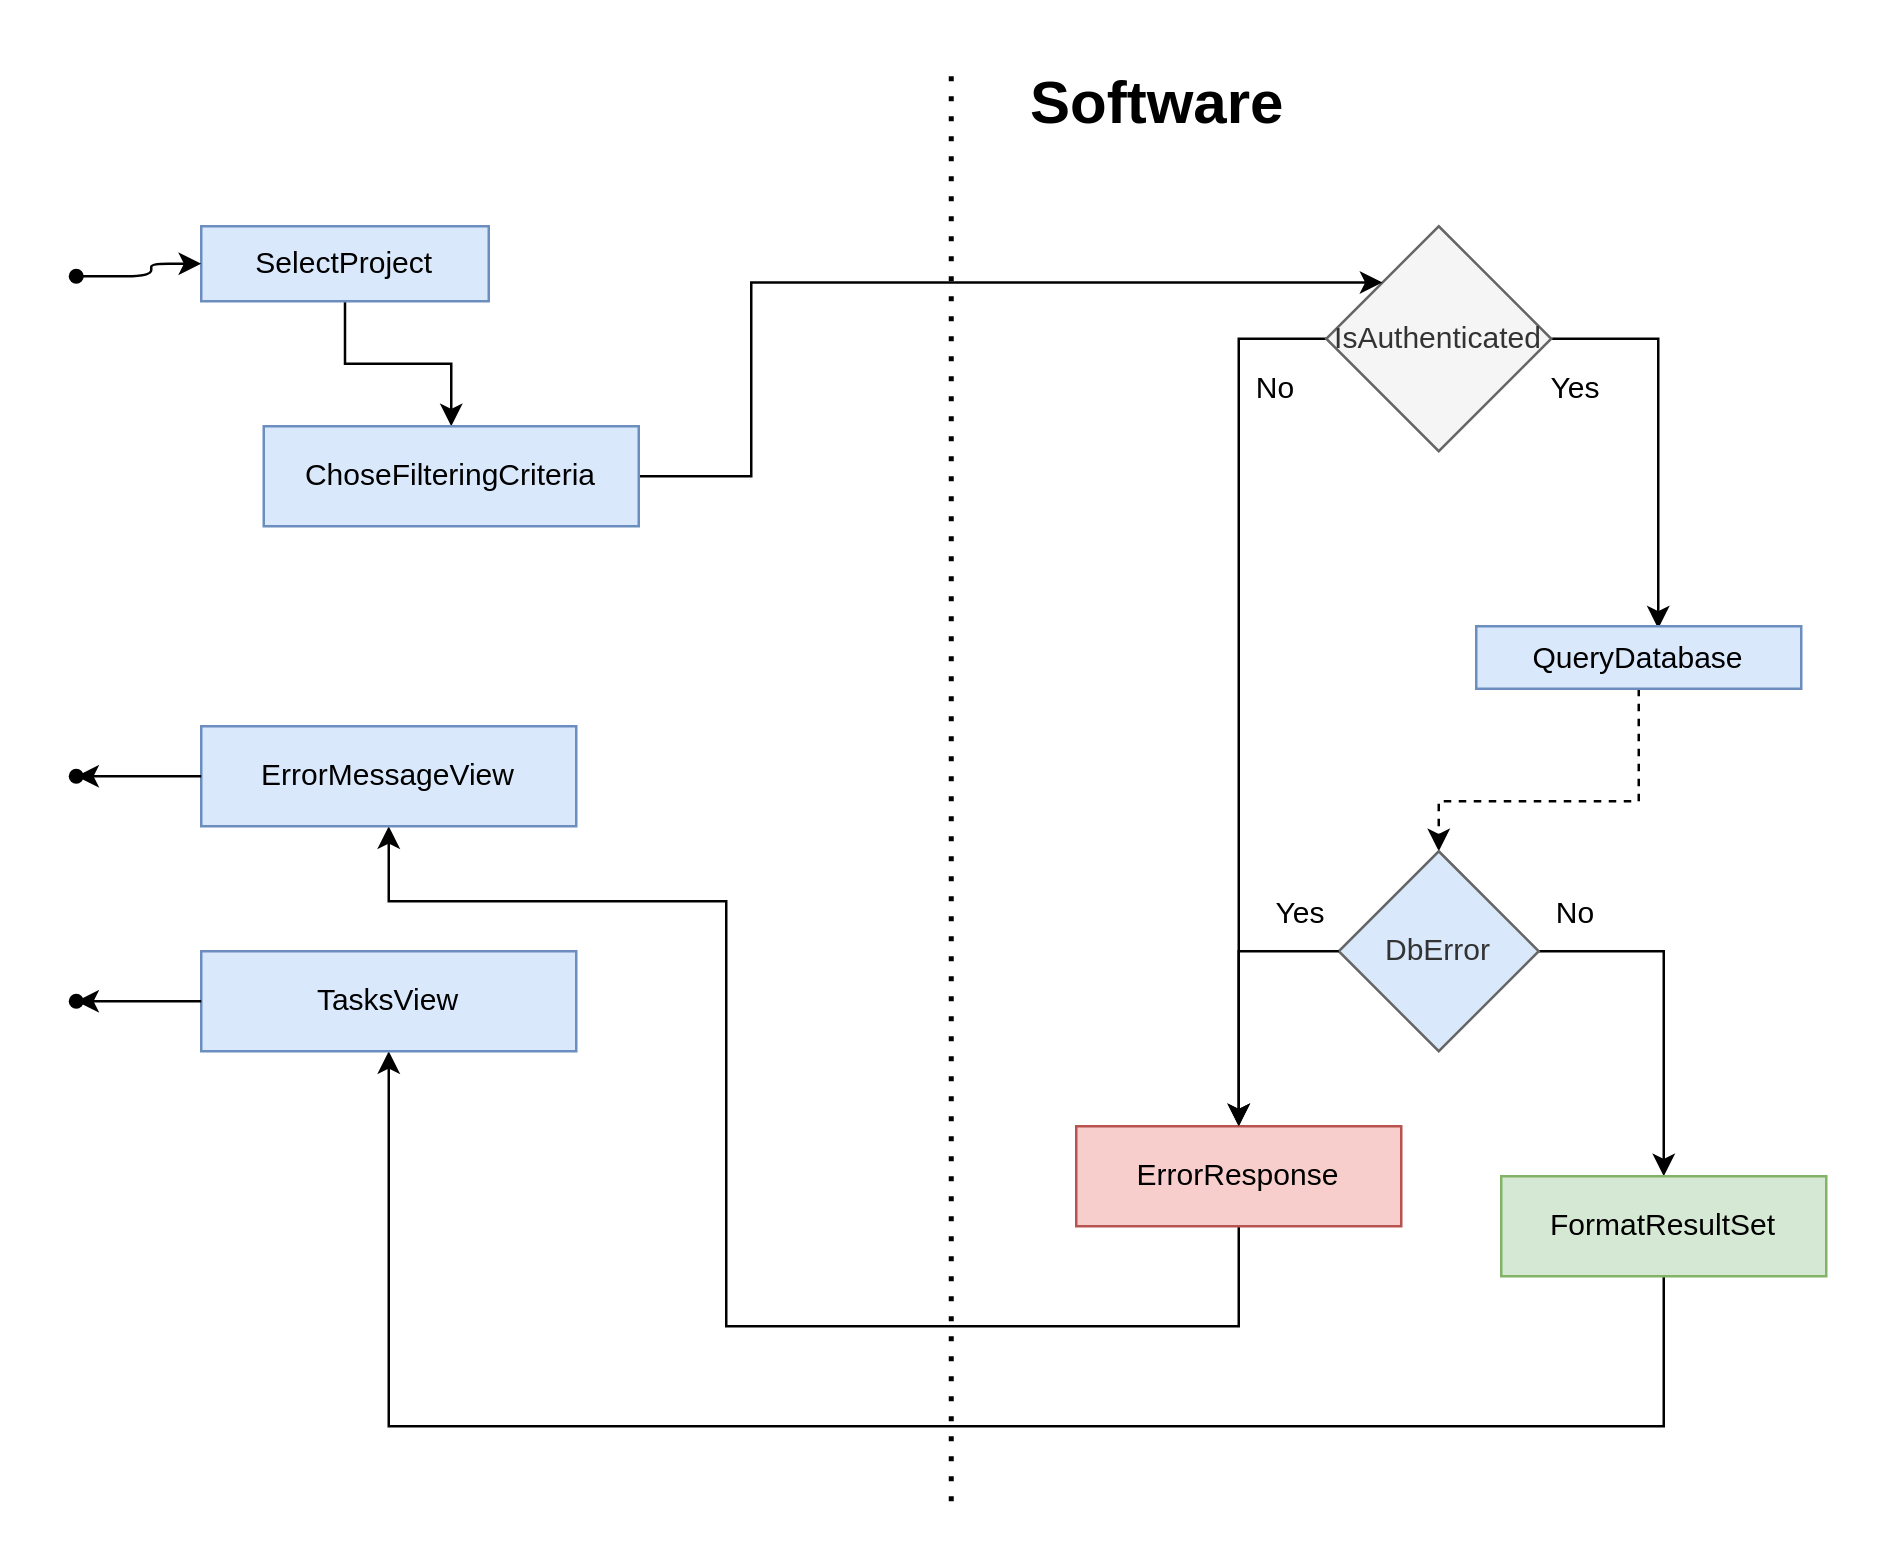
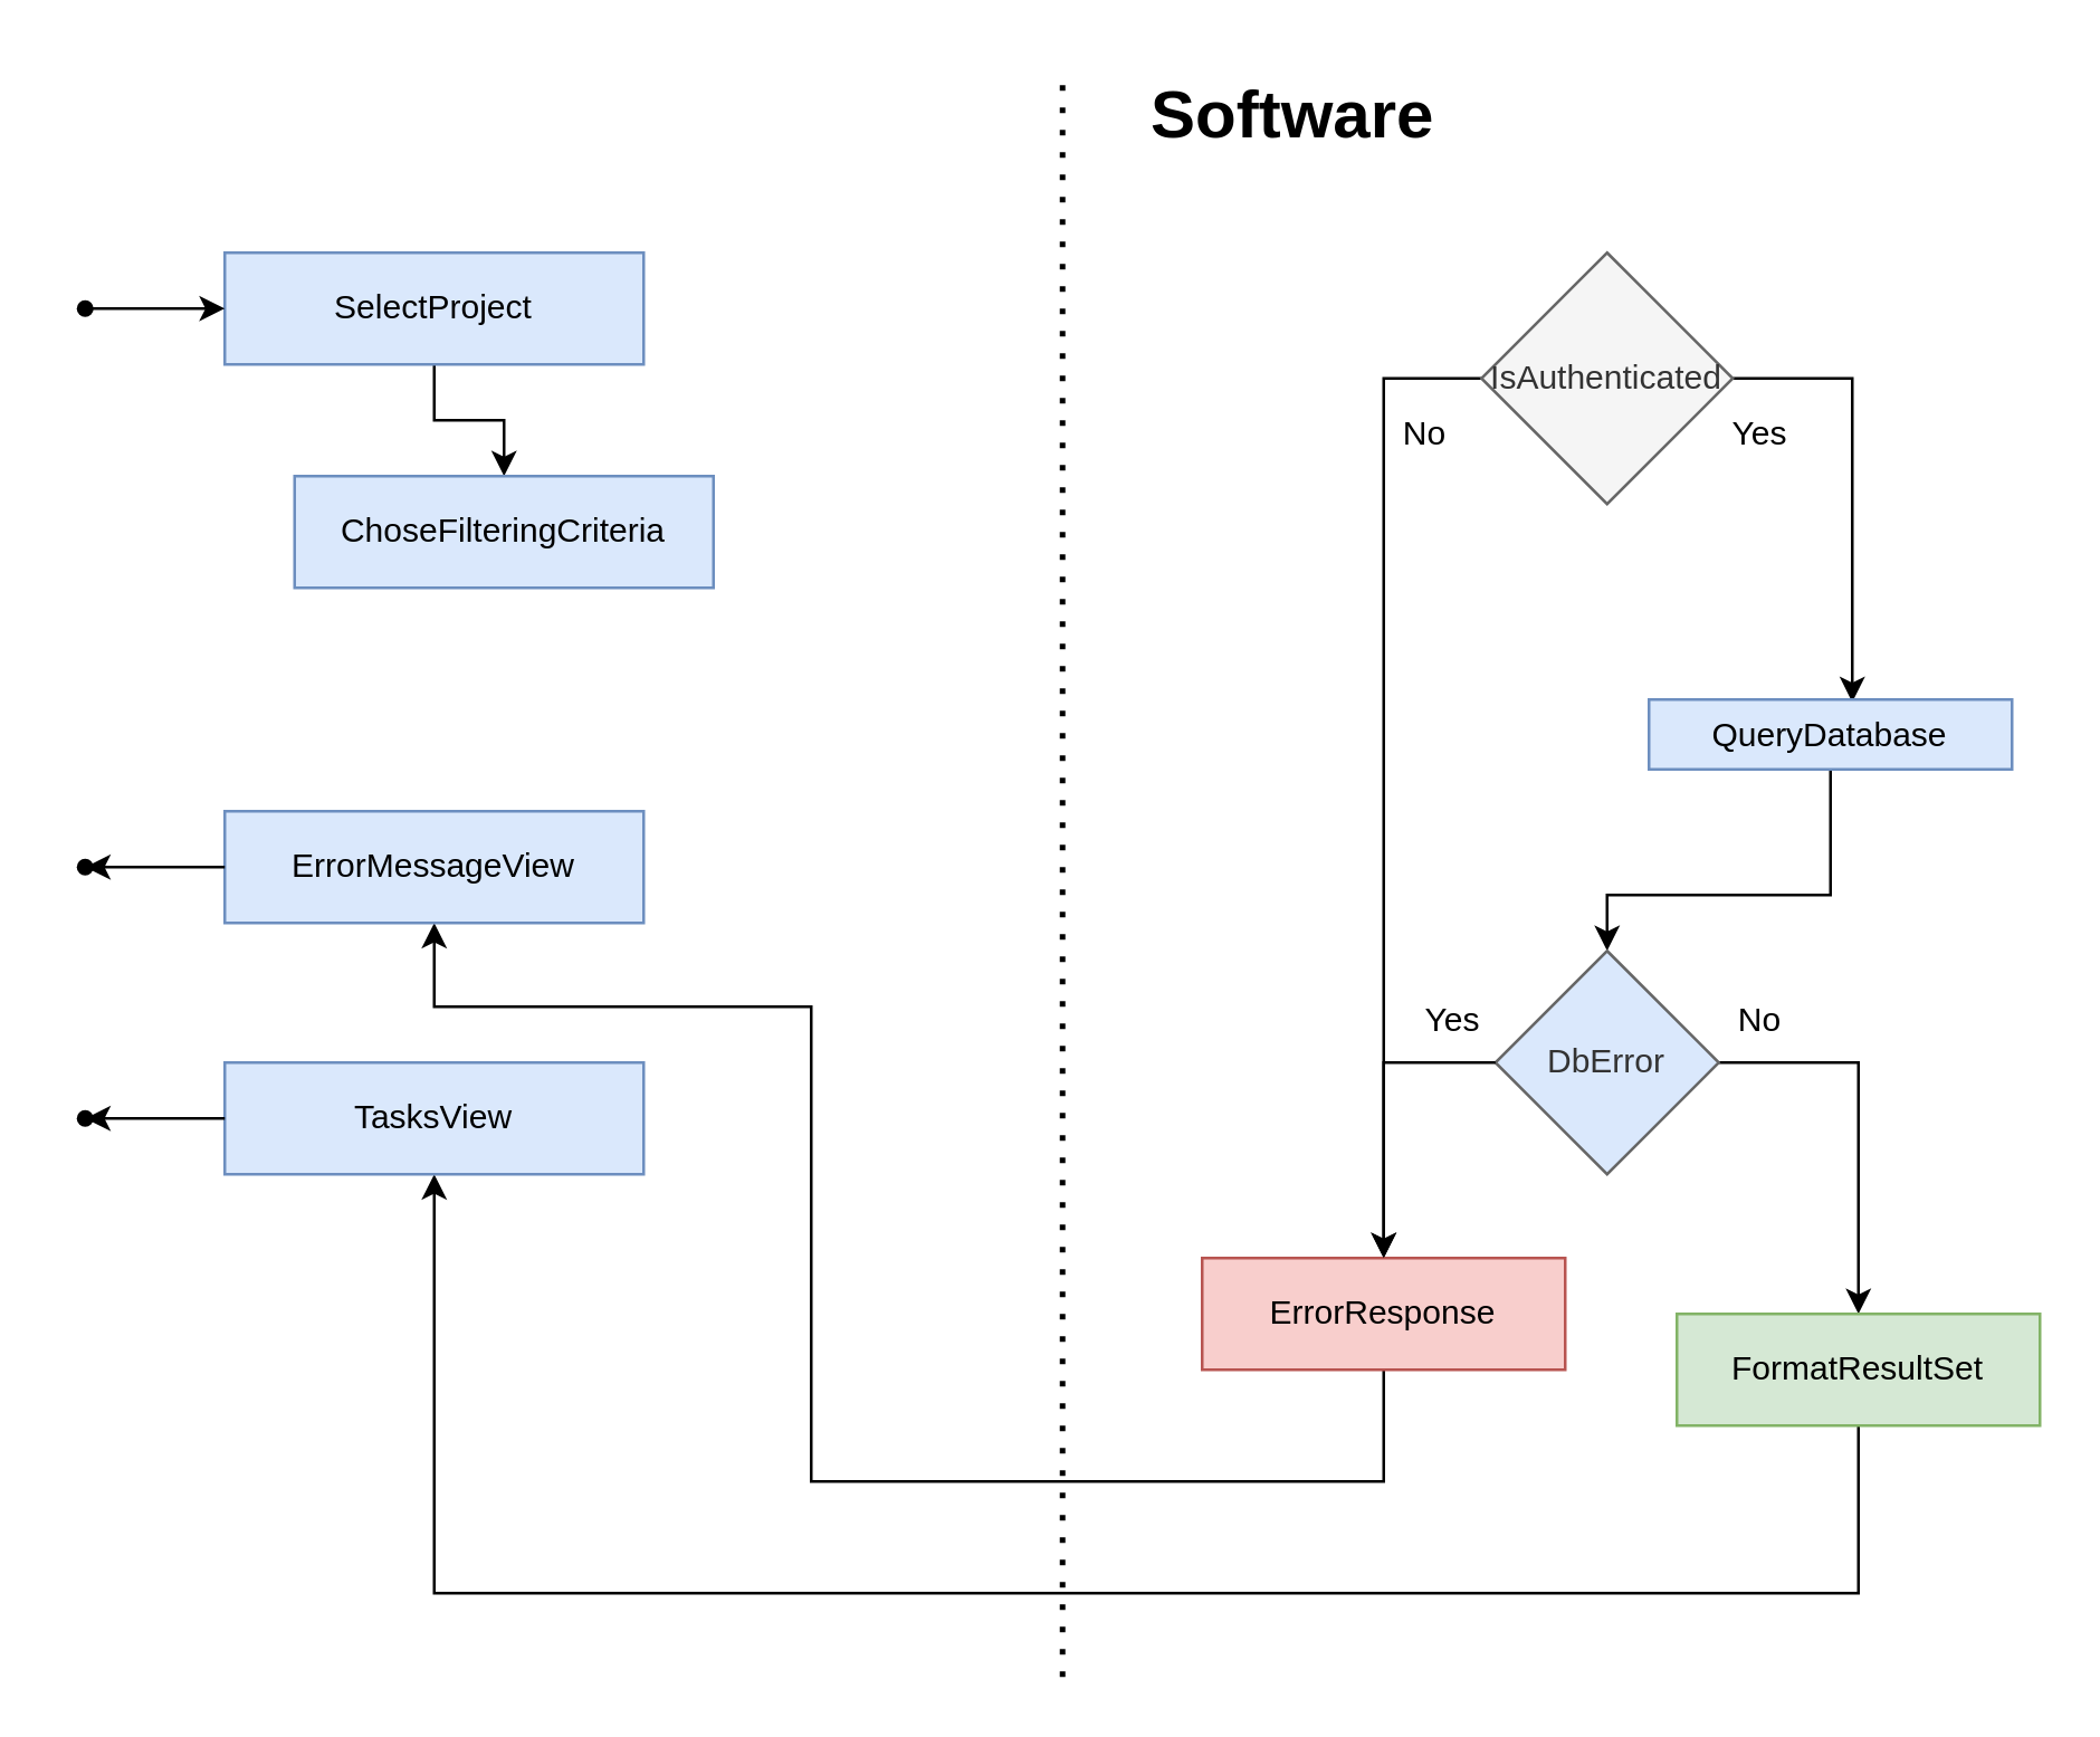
  <mxCell id="0" />
  <mxCell id="1" parent="0" />
  <mxCell id="2" style="edgeStyle=orthogonalEdgeStyle;rounded=0;orthogonalLoop=1;jettySize=auto;html=1;exitX=0.5;exitY=1;exitDx=0;exitDy=0;entryX=0.5;entryY=0;entryDx=0;entryDy=0;" edge="1" parent="1" source="3" target="8"><mxGeometry relative="1" as="geometry" /></mxCell>
- <mxCell id="3" value="SelectProject" style="rounded=0;whiteSpace=wrap;html=1;fillColor=#dae8fc;strokeColor=#6c8ebf;" vertex="1" parent="1"><mxGeometry x="80" y="90" width="115" height="30" as="geometry" /></mxCell>
+ <mxCell id="3" value="SelectProject" style="rounded=0;whiteSpace=wrap;html=1;fillColor=#dae8fc;strokeColor=#6c8ebf;" vertex="1" parent="1"><mxGeometry x="80" y="90" width="150" height="40" as="geometry" /></mxCell>
  <mxCell id="4" style="edgeStyle=orthogonalEdgeStyle;rounded=0;orthogonalLoop=1;jettySize=auto;html=1;" edge="1" parent="1" source="6" target="10"><mxGeometry relative="1" as="geometry"><Array as="points"><mxPoint x="495" y="135" /></Array></mxGeometry></mxCell>
  <mxCell id="5" style="edgeStyle=orthogonalEdgeStyle;rounded=0;orthogonalLoop=1;jettySize=auto;html=1;entryX=0.56;entryY=0.038;entryDx=0;entryDy=0;entryPerimeter=0;" edge="1" parent="1" source="6" target="13"><mxGeometry relative="1" as="geometry"><mxPoint x="660" y="240" as="targetPoint" /><Array as="points"><mxPoint x="663" y="135" /></Array></mxGeometry></mxCell>
  <mxCell id="6" value="IsAuthenticated" style="rhombus;whiteSpace=wrap;html=1;fillColor=#f5f5f5;fontColor=#333333;strokeColor=#666666;rounded=0;" vertex="1" parent="1"><mxGeometry x="530" y="90" width="90" height="90" as="geometry" /></mxCell>
- <mxCell id="7" style="edgeStyle=orthogonalEdgeStyle;rounded=0;orthogonalLoop=1;jettySize=auto;html=1;exitX=1;exitY=0.5;exitDx=0;exitDy=0;entryX=0;entryY=0;entryDx=0;entryDy=0;" edge="1" parent="1" source="8" target="6"><mxGeometry relative="1" as="geometry"><Array as="points"><mxPoint x="300" y="190" /><mxPoint x="300" y="113" /></Array></mxGeometry></mxCell>
  <mxCell id="8" value="ChoseFilteringCriteria" style="rounded=0;whiteSpace=wrap;html=1;fillColor=#dae8fc;strokeColor=#6c8ebf;" vertex="1" parent="1"><mxGeometry x="105" y="170" width="150" height="40" as="geometry" /></mxCell>
  <mxCell id="9" style="edgeStyle=orthogonalEdgeStyle;rounded=0;orthogonalLoop=1;jettySize=auto;html=1;exitX=0.5;exitY=1;exitDx=0;exitDy=0;entryX=0.5;entryY=1;entryDx=0;entryDy=0;" edge="1" parent="1" source="10" target="22"><mxGeometry relative="1" as="geometry"><Array as="points"><mxPoint x="495" y="530" /><mxPoint x="290" y="530" /><mxPoint x="290" y="360" /><mxPoint x="155" y="360" /></Array></mxGeometry></mxCell>
  <mxCell id="10" value="ErrorResponse" style="rounded=0;whiteSpace=wrap;html=1;fillColor=#f8cecc;strokeColor=#b85450;" vertex="1" parent="1"><mxGeometry x="430" y="450" width="130" height="40" as="geometry" /></mxCell>
  <mxCell id="11" value="No" style="text;html=1;align=center;verticalAlign=middle;whiteSpace=wrap;rounded=0;" vertex="1" parent="1"><mxGeometry x="480" y="140" width="60" height="30" as="geometry" /></mxCell>
- <mxCell id="12" style="edgeStyle=orthogonalEdgeStyle;rounded=0;orthogonalLoop=1;jettySize=auto;html=1;exitX=0.5;exitY=1;exitDx=0;exitDy=0;entryX=0.5;entryY=0;entryDx=0;entryDy=0;dashed=1;" edge="1" parent="1" source="13" target="15"><mxGeometry relative="1" as="geometry"><Array as="points"><mxPoint x="655" y="320" /><mxPoint x="575" y="320" /></Array></mxGeometry></mxCell>
+ <mxCell id="12" style="edgeStyle=orthogonalEdgeStyle;rounded=0;orthogonalLoop=1;jettySize=auto;html=1;exitX=0.5;exitY=1;exitDx=0;exitDy=0;entryX=0.5;entryY=0;entryDx=0;entryDy=0;" edge="1" parent="1" source="13" target="15"><mxGeometry relative="1" as="geometry"><Array as="points"><mxPoint x="655" y="320" /><mxPoint x="575" y="320" /></Array></mxGeometry></mxCell>
  <mxCell id="13" value="QueryDatabase" style="rounded=0;whiteSpace=wrap;html=1;fillColor=#dae8fc;strokeColor=#6c8ebf;" vertex="1" parent="1"><mxGeometry x="590" y="250" width="130" height="25" as="geometry" /></mxCell>
  <mxCell id="14" style="edgeStyle=orthogonalEdgeStyle;rounded=0;orthogonalLoop=1;jettySize=auto;html=1;entryX=0.5;entryY=0;entryDx=0;entryDy=0;" edge="1" parent="1" source="15" target="20"><mxGeometry relative="1" as="geometry"><Array as="points"><mxPoint x="665" y="380" /></Array></mxGeometry></mxCell>
  <mxCell id="15" value="DbError" style="rhombus;whiteSpace=wrap;html=1;fillColor=#dae8fc;fontColor=#333333;strokeColor=#666666;rounded=0;" vertex="1" parent="1"><mxGeometry x="535" y="340" width="80" height="80" as="geometry" /></mxCell>
  <mxCell id="16" value="Yes" style="text;html=1;align=center;verticalAlign=middle;whiteSpace=wrap;rounded=0;" vertex="1" parent="1"><mxGeometry x="600" y="140" width="60" height="30" as="geometry" /></mxCell>
  <mxCell id="17" style="edgeStyle=orthogonalEdgeStyle;rounded=0;orthogonalLoop=1;jettySize=auto;html=1;exitX=0.75;exitY=1;exitDx=0;exitDy=0;entryX=0.5;entryY=0;entryDx=0;entryDy=0;" edge="1" parent="1" source="18" target="10"><mxGeometry relative="1" as="geometry"><Array as="points"><mxPoint x="495" y="380" /></Array></mxGeometry></mxCell>
  <mxCell id="18" value="Yes" style="text;html=1;align=center;verticalAlign=middle;whiteSpace=wrap;rounded=0;" vertex="1" parent="1"><mxGeometry x="490" y="350" width="60" height="30" as="geometry" /></mxCell>
  <mxCell id="19" style="edgeStyle=orthogonalEdgeStyle;rounded=0;orthogonalLoop=1;jettySize=auto;html=1;exitX=0.5;exitY=1;exitDx=0;exitDy=0;entryX=0.5;entryY=1;entryDx=0;entryDy=0;" edge="1" parent="1" source="20" target="23"><mxGeometry relative="1" as="geometry"><Array as="points"><mxPoint x="665" y="570" /><mxPoint x="155" y="570" /></Array></mxGeometry></mxCell>
  <mxCell id="20" value="FormatResultSet" style="rounded=0;whiteSpace=wrap;html=1;fillColor=#d5e8d4;strokeColor=#82b366;" vertex="1" parent="1"><mxGeometry x="600" y="470" width="130" height="40" as="geometry" /></mxCell>
  <mxCell id="21" value="No" style="text;html=1;align=center;verticalAlign=middle;whiteSpace=wrap;rounded=0;" vertex="1" parent="1"><mxGeometry x="600" y="350" width="60" height="30" as="geometry" /></mxCell>
  <mxCell id="22" value="ErrorMessageView" style="rounded=0;whiteSpace=wrap;html=1;fillColor=#dae8fc;strokeColor=#6c8ebf;" vertex="1" parent="1"><mxGeometry x="80" y="290" width="150" height="40" as="geometry" /></mxCell>
  <mxCell id="23" value="TasksView" style="rounded=0;whiteSpace=wrap;html=1;fillColor=#dae8fc;strokeColor=#6c8ebf;" vertex="1" parent="1"><mxGeometry x="80" y="380" width="150" height="40" as="geometry" /></mxCell>
  <mxCell id="24" value="" style="endArrow=none;dashed=1;html=1;dashPattern=1 3;strokeWidth=2;rounded=0;" edge="1" parent="1"><mxGeometry width="50" height="50" relative="1" as="geometry"><mxPoint x="380" y="30" as="sourcePoint" /><mxPoint x="380" y="600" as="targetPoint" /></mxGeometry></mxCell>
  <mxCell id="25" value="&lt;h1 style=&quot;margin-top: 0px;&quot;&gt;Software&lt;/h1&gt;" style="text;html=1;whiteSpace=wrap;overflow=hidden;rounded=0;" vertex="1" parent="1"><mxGeometry x="410" y="20" width="180" height="50" as="geometry" /></mxCell>
  <mxCell id="26" style="edgeStyle=orthogonalEdgeStyle;orthogonalLoop=1;jettySize=auto;html=1;entryX=0;entryY=0.5;entryDx=0;entryDy=0;" edge="1" parent="1" source="27" target="3"><mxGeometry relative="1" as="geometry" /></mxCell>
  <mxCell id="27" value="" style="shape=waypoint;sketch=0;fillStyle=solid;size=6;pointerEvents=1;points=[];fillColor=none;resizable=0;rotatable=0;perimeter=centerPerimeter;snapToPoint=1;" vertex="1" parent="1"><mxGeometry x="20" y="100" width="20" height="20" as="geometry" /></mxCell>
  <mxCell id="28" value="" style="shape=waypoint;sketch=0;fillStyle=solid;size=6;pointerEvents=1;points=[];fillColor=none;resizable=0;rotatable=0;perimeter=centerPerimeter;snapToPoint=1;" vertex="1" parent="1"><mxGeometry x="20" y="300" width="20" height="20" as="geometry" /></mxCell>
  <mxCell id="29" value="" style="shape=waypoint;sketch=0;fillStyle=solid;size=6;pointerEvents=1;points=[];fillColor=none;resizable=0;rotatable=0;perimeter=centerPerimeter;snapToPoint=1;" vertex="1" parent="1"><mxGeometry x="20" y="390" width="20" height="20" as="geometry" /></mxCell>
  <mxCell id="30" style="edgeStyle=orthogonalEdgeStyle;orthogonalLoop=1;jettySize=auto;html=1;exitX=0;exitY=0.5;exitDx=0;exitDy=0;entryX=0.836;entryY=0.588;entryDx=0;entryDy=0;entryPerimeter=0;" edge="1" parent="1" source="23" target="29"><mxGeometry relative="1" as="geometry" /></mxCell>
  <mxCell id="31" style="edgeStyle=orthogonalEdgeStyle;orthogonalLoop=1;jettySize=auto;html=1;exitX=0;exitY=0.5;exitDx=0;exitDy=0;entryX=0.836;entryY=0.497;entryDx=0;entryDy=0;entryPerimeter=0;" edge="1" parent="1" source="22" target="28"><mxGeometry relative="1" as="geometry" /></mxCell>
